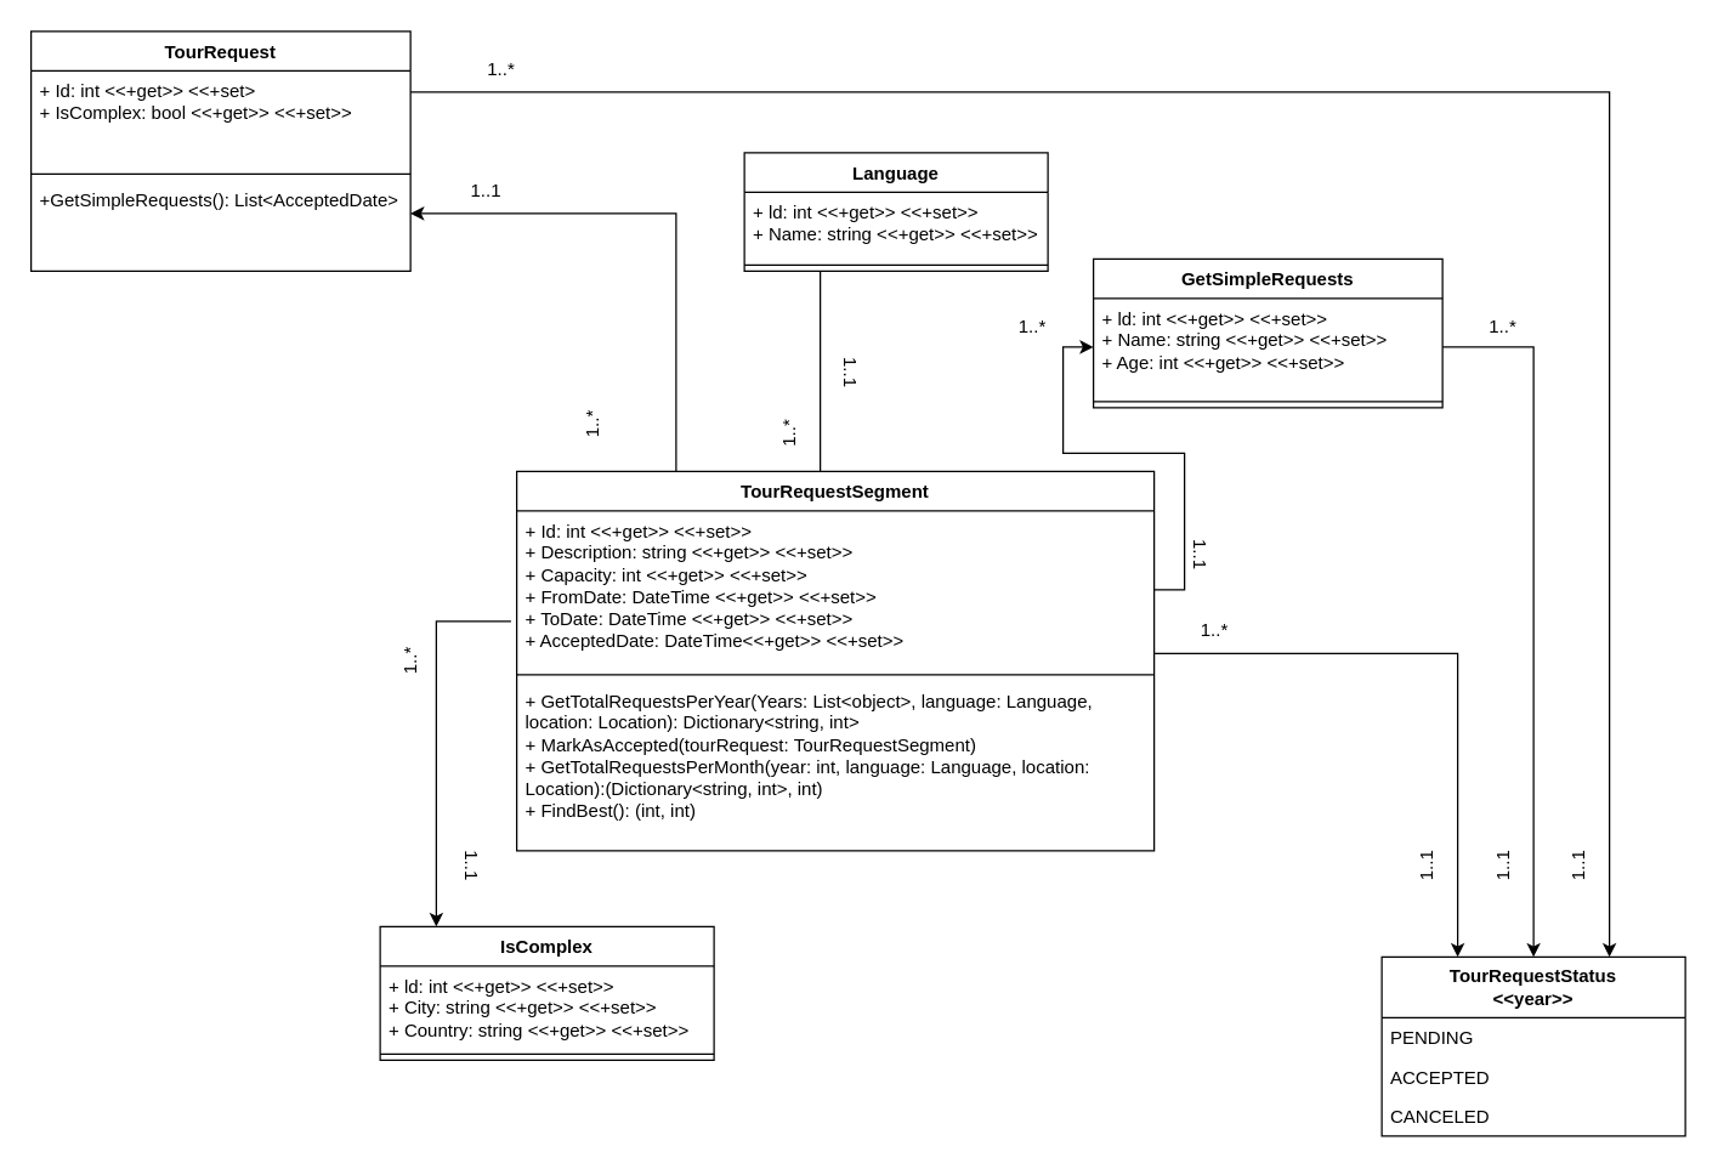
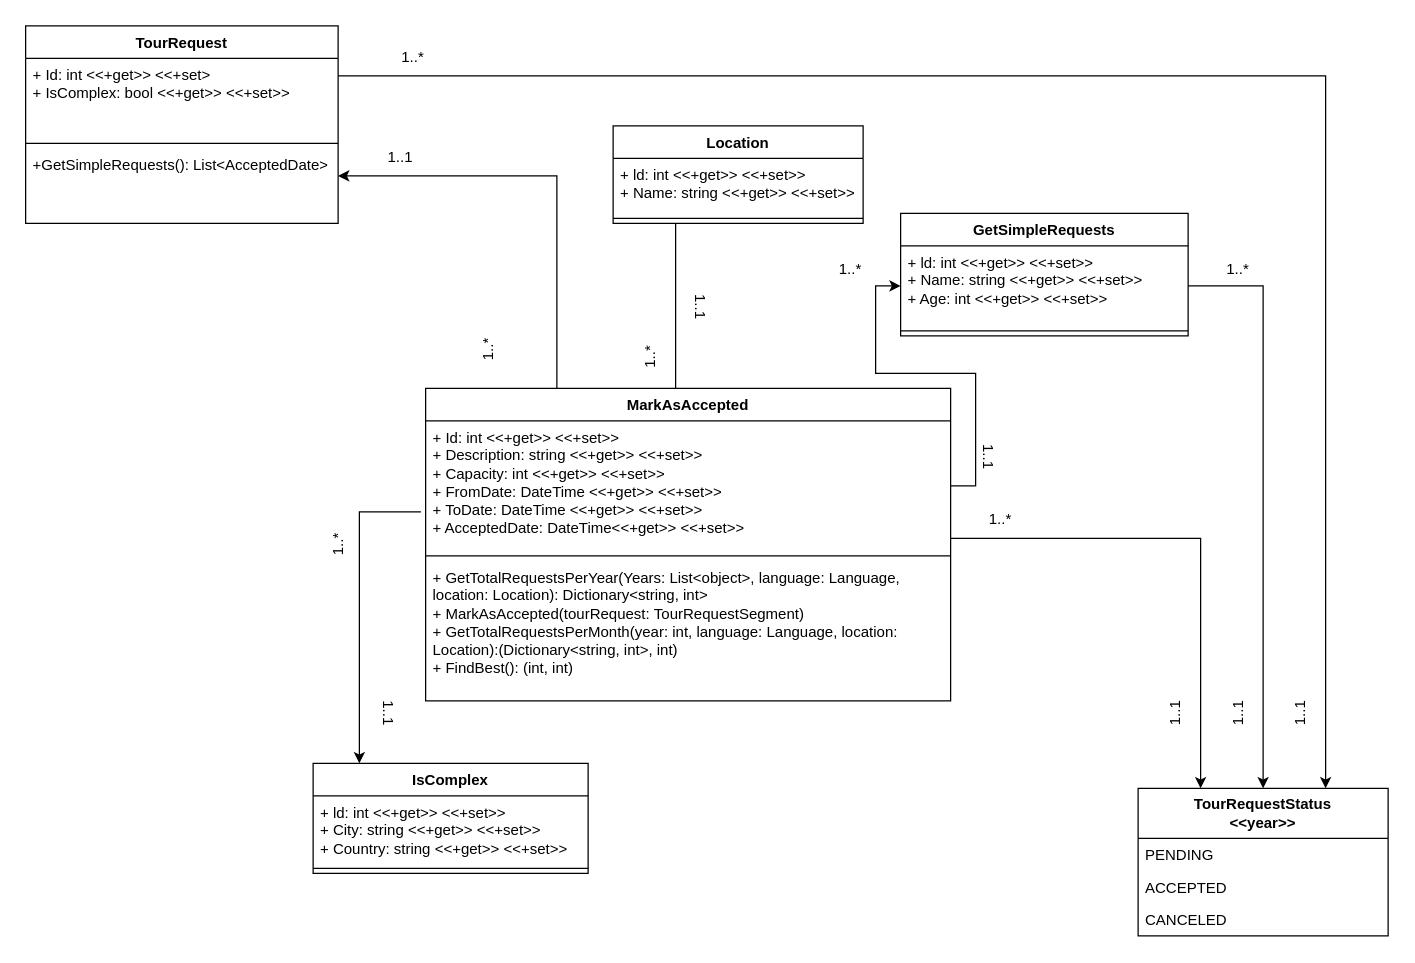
  <mxCell id="0" />
  <mxCell id="1" parent="0" />
  <mxCell id="2" value="TourRequest" style="swimlane;fontStyle=1;align=center;verticalAlign=top;childLayout=stackLayout;horizontal=1;startSize=26;horizontalStack=0;resizeParent=1;resizeParentMax=0;resizeLast=0;collapsible=1;marginBottom=0;whiteSpace=wrap;html=1;" vertex="1" parent="1"><mxGeometry x="20" y="20" width="250" height="158" as="geometry" /></mxCell>
  <mxCell id="3" value="+ Id: int &amp;lt;&amp;lt;+get&amp;gt;&amp;gt; &amp;lt;&amp;lt;+set&amp;gt;&lt;div&gt;+ IsComplex: bool &amp;lt;&amp;lt;+get&amp;gt;&amp;gt; &amp;lt;&amp;lt;+set&amp;gt;&amp;gt;&lt;/div&gt;" style="text;strokeColor=none;fillColor=none;align=left;verticalAlign=top;spacingLeft=4;spacingRight=4;overflow=hidden;rotatable=0;points=[[0,0.5],[1,0.5]];portConstraint=eastwest;whiteSpace=wrap;html=1;" vertex="1" parent="2"><mxGeometry y="26" width="250" height="64" as="geometry" /></mxCell>
  <mxCell id="4" value="" style="line;strokeWidth=1;fillColor=none;align=left;verticalAlign=middle;spacingTop=-1;spacingLeft=3;spacingRight=3;rotatable=0;labelPosition=right;points=[];portConstraint=eastwest;strokeColor=inherit;" vertex="1" parent="2"><mxGeometry y="90" width="250" height="8" as="geometry" /></mxCell>
  <mxCell id="5" value="+GetSimpleRequests():&amp;nbsp;List&amp;lt;AcceptedDate&amp;gt;" style="text;strokeColor=none;fillColor=none;align=left;verticalAlign=top;spacingLeft=4;spacingRight=4;overflow=hidden;rotatable=0;points=[[0,0.5],[1,0.5]];portConstraint=eastwest;whiteSpace=wrap;html=1;" vertex="1" parent="2"><mxGeometry y="98" width="250" height="60" as="geometry" /></mxCell>
  <mxCell id="6" value="&lt;span style=&quot;font-weight: 700;&quot;&gt;TourRequestStatus&lt;/span&gt;&lt;div style=&quot;font-weight: 700;&quot;&gt;&amp;lt;&amp;lt;year&amp;gt;&amp;gt;&lt;/div&gt;" style="swimlane;fontStyle=0;childLayout=stackLayout;horizontal=1;startSize=40;fillColor=none;horizontalStack=0;resizeParent=1;resizeParentMax=0;resizeLast=0;collapsible=1;marginBottom=0;whiteSpace=wrap;html=1;" vertex="1" parent="1"><mxGeometry x="910" y="630" width="200" height="118" as="geometry" /></mxCell>
  <mxCell id="7" value="PENDING" style="text;strokeColor=none;fillColor=none;align=left;verticalAlign=top;spacingLeft=4;spacingRight=4;overflow=hidden;rotatable=0;points=[[0,0.5],[1,0.5]];portConstraint=eastwest;whiteSpace=wrap;html=1;" vertex="1" parent="6"><mxGeometry y="40" width="200" height="26" as="geometry" /></mxCell>
  <mxCell id="8" value="ACCEPTED" style="text;strokeColor=none;fillColor=none;align=left;verticalAlign=top;spacingLeft=4;spacingRight=4;overflow=hidden;rotatable=0;points=[[0,0.5],[1,0.5]];portConstraint=eastwest;whiteSpace=wrap;html=1;" vertex="1" parent="6"><mxGeometry y="66" width="200" height="26" as="geometry" /></mxCell>
  <mxCell id="9" value="CANCELED" style="text;strokeColor=none;fillColor=none;align=left;verticalAlign=top;spacingLeft=4;spacingRight=4;overflow=hidden;rotatable=0;points=[[0,0.5],[1,0.5]];portConstraint=eastwest;whiteSpace=wrap;html=1;" vertex="1" parent="6"><mxGeometry y="92" width="200" height="26" as="geometry" /></mxCell>
- <mxCell id="10" value="TourRequestSegment" style="swimlane;fontStyle=1;align=center;verticalAlign=top;childLayout=stackLayout;horizontal=1;startSize=26;horizontalStack=0;resizeParent=1;resizeParentMax=0;resizeLast=0;collapsible=1;marginBottom=0;whiteSpace=wrap;html=1;" vertex="1" parent="1"><mxGeometry x="340" y="310" width="420" height="250" as="geometry" /></mxCell>
+ <mxCell id="10" value="MarkAsAccepted" style="swimlane;fontStyle=1;align=center;verticalAlign=top;childLayout=stackLayout;horizontal=1;startSize=26;horizontalStack=0;resizeParent=1;resizeParentMax=0;resizeLast=0;collapsible=1;marginBottom=0;whiteSpace=wrap;html=1;" vertex="1" parent="1"><mxGeometry x="340" y="310" width="420" height="250" as="geometry" /></mxCell>
  <mxCell id="11" value="+ Id: int &amp;lt;&amp;lt;+get&amp;gt;&amp;gt; &amp;lt;&amp;lt;+set&amp;gt;&amp;gt;&lt;div&gt;+ Description: string &amp;lt;&amp;lt;+get&amp;gt;&amp;gt; &amp;lt;&amp;lt;+set&amp;gt;&amp;gt;&lt;/div&gt;&lt;div&gt;+ Capacity: int &amp;lt;&amp;lt;+get&amp;gt;&amp;gt; &amp;lt;&amp;lt;+set&amp;gt;&amp;gt;&lt;/div&gt;&lt;div&gt;+ FromDate: DateTime&amp;nbsp;&lt;span style=&quot;background-color: initial;&quot;&gt;&amp;lt;&amp;lt;+get&amp;gt;&amp;gt; &amp;lt;&amp;lt;+set&amp;gt;&amp;gt;&lt;/span&gt;&lt;/div&gt;&lt;div&gt;+ ToDate: DateTime&amp;nbsp;&lt;span style=&quot;background-color: initial;&quot;&gt;&amp;lt;&amp;lt;+get&amp;gt;&amp;gt; &amp;lt;&amp;lt;+set&amp;gt;&amp;gt;&lt;/span&gt;&lt;/div&gt;&lt;div&gt;+ AcceptedDate: DateTime&lt;span style=&quot;background-color: initial;&quot;&gt;&amp;lt;&amp;lt;+get&amp;gt;&amp;gt; &amp;lt;&amp;lt;+set&amp;gt;&amp;gt;&lt;/span&gt;&lt;/div&gt;" style="text;strokeColor=none;fillColor=none;align=left;verticalAlign=top;spacingLeft=4;spacingRight=4;overflow=hidden;rotatable=0;points=[[0,0.5],[1,0.5]];portConstraint=eastwest;whiteSpace=wrap;html=1;" vertex="1" parent="10"><mxGeometry y="26" width="420" height="104" as="geometry" /></mxCell>
  <mxCell id="12" value="" style="line;strokeWidth=1;fillColor=none;align=left;verticalAlign=middle;spacingTop=-1;spacingLeft=3;spacingRight=3;rotatable=0;labelPosition=right;points=[];portConstraint=eastwest;strokeColor=inherit;" vertex="1" parent="10"><mxGeometry y="130" width="420" height="8" as="geometry" /></mxCell>
  <mxCell id="13" value="+ GetTotalRequestsPerYear(Years: List&amp;lt;object&amp;gt;, language: Language, location: Location):&amp;nbsp;Dictionary&amp;lt;string, int&amp;gt;&lt;div&gt;+&amp;nbsp;MarkAsAccepted(tourRequest:&amp;nbsp;TourRequestSegment)&lt;/div&gt;&lt;div&gt;+&amp;nbsp;GetTotalRequestsPerMonth&lt;span style=&quot;background-color: initial;&quot;&gt;(year: int, language: Language, location: Location):&lt;/span&gt;&lt;span style=&quot;background-color: initial;&quot;&gt;(Dictionary&amp;lt;string, int&amp;gt;, int)&lt;/span&gt;&lt;/div&gt;&lt;div&gt;&lt;span style=&quot;background-color: initial;&quot;&gt;+&amp;nbsp;&lt;/span&gt;&lt;span style=&quot;background-color: initial;&quot;&gt;FindBest(): (int, int)&lt;/span&gt;&lt;/div&gt;" style="text;strokeColor=none;fillColor=none;align=left;verticalAlign=top;spacingLeft=4;spacingRight=4;overflow=hidden;rotatable=0;points=[[0,0.5],[1,0.5]];portConstraint=eastwest;whiteSpace=wrap;html=1;" vertex="1" parent="10"><mxGeometry y="138" width="420" height="112" as="geometry" /></mxCell>
- <mxCell id="14" value="Language" style="swimlane;fontStyle=1;align=center;verticalAlign=top;childLayout=stackLayout;horizontal=1;startSize=26;horizontalStack=0;resizeParent=1;resizeParentMax=0;resizeLast=0;collapsible=1;marginBottom=0;whiteSpace=wrap;html=1;" vertex="1" parent="1"><mxGeometry x="490" y="100" width="200" height="78" as="geometry" /></mxCell>
+ <mxCell id="14" value="Location" style="swimlane;fontStyle=1;align=center;verticalAlign=top;childLayout=stackLayout;horizontal=1;startSize=26;horizontalStack=0;resizeParent=1;resizeParentMax=0;resizeLast=0;collapsible=1;marginBottom=0;whiteSpace=wrap;html=1;" vertex="1" parent="1"><mxGeometry x="490" y="100" width="200" height="78" as="geometry" /></mxCell>
  <mxCell id="15" value="+ ld: int &amp;lt;&amp;lt;+get&amp;gt;&amp;gt; &amp;lt;&amp;lt;+set&amp;gt;&amp;gt;&lt;div&gt;+ Name: string &amp;lt;&amp;lt;+get&amp;gt;&amp;gt; &amp;lt;&amp;lt;+set&amp;gt;&amp;gt;&lt;/div&gt;&lt;div&gt;&lt;br&gt;&lt;/div&gt;" style="text;strokeColor=none;fillColor=none;align=left;verticalAlign=top;spacingLeft=4;spacingRight=4;overflow=hidden;rotatable=0;points=[[0,0.5],[1,0.5]];portConstraint=eastwest;whiteSpace=wrap;html=1;" vertex="1" parent="14"><mxGeometry y="26" width="200" height="44" as="geometry" /></mxCell>
  <mxCell id="16" value="" style="line;strokeWidth=1;fillColor=none;align=left;verticalAlign=middle;spacingTop=-1;spacingLeft=3;spacingRight=3;rotatable=0;labelPosition=right;points=[];portConstraint=eastwest;strokeColor=inherit;" vertex="1" parent="14"><mxGeometry y="70" width="200" height="8" as="geometry" /></mxCell>
  <mxCell id="17" value="IsComplex" style="swimlane;fontStyle=1;align=center;verticalAlign=top;childLayout=stackLayout;horizontal=1;startSize=26;horizontalStack=0;resizeParent=1;resizeParentMax=0;resizeLast=0;collapsible=1;marginBottom=0;whiteSpace=wrap;html=1;" vertex="1" parent="1"><mxGeometry x="250" y="610" width="220" height="88" as="geometry" /></mxCell>
  <mxCell id="18" value="+ ld: int &amp;lt;&amp;lt;+get&amp;gt;&amp;gt; &amp;lt;&amp;lt;+set&amp;gt;&amp;gt;&lt;div&gt;+ City: string &amp;lt;&amp;lt;+get&amp;gt;&amp;gt; &amp;lt;&amp;lt;+set&amp;gt;&amp;gt;&lt;/div&gt;&lt;div&gt;+ Country: string &amp;lt;&amp;lt;+get&amp;gt;&amp;gt; &amp;lt;&amp;lt;+set&amp;gt;&amp;gt;&lt;br&gt;&lt;/div&gt;&lt;div&gt;&lt;br&gt;&lt;/div&gt;&lt;div&gt;&lt;br&gt;&lt;/div&gt;" style="text;strokeColor=none;fillColor=none;align=left;verticalAlign=top;spacingLeft=4;spacingRight=4;overflow=hidden;rotatable=0;points=[[0,0.5],[1,0.5]];portConstraint=eastwest;whiteSpace=wrap;html=1;" vertex="1" parent="17"><mxGeometry y="26" width="220" height="54" as="geometry" /></mxCell>
  <mxCell id="19" value="" style="line;strokeWidth=1;fillColor=none;align=left;verticalAlign=middle;spacingTop=-1;spacingLeft=3;spacingRight=3;rotatable=0;labelPosition=right;points=[];portConstraint=eastwest;strokeColor=inherit;" vertex="1" parent="17"><mxGeometry y="80" width="220" height="8" as="geometry" /></mxCell>
  <mxCell id="20" value="GetSimpleRequests" style="swimlane;fontStyle=1;align=center;verticalAlign=top;childLayout=stackLayout;horizontal=1;startSize=26;horizontalStack=0;resizeParent=1;resizeParentMax=0;resizeLast=0;collapsible=1;marginBottom=0;whiteSpace=wrap;html=1;" vertex="1" parent="1"><mxGeometry x="720" y="170" width="230" height="98" as="geometry" /></mxCell>
  <mxCell id="21" value="+ ld: int &amp;lt;&amp;lt;+get&amp;gt;&amp;gt; &amp;lt;&amp;lt;+set&amp;gt;&amp;gt;&lt;div&gt;+ Name: string &amp;lt;&amp;lt;+get&amp;gt;&amp;gt; &amp;lt;&amp;lt;+set&amp;gt;&amp;gt;&lt;/div&gt;&lt;div&gt;+ Age: int &amp;lt;&amp;lt;+get&amp;gt;&amp;gt; &amp;lt;&amp;lt;+set&amp;gt;&amp;gt;&lt;/div&gt;" style="text;strokeColor=none;fillColor=none;align=left;verticalAlign=top;spacingLeft=4;spacingRight=4;overflow=hidden;rotatable=0;points=[[0,0.5],[1,0.5]];portConstraint=eastwest;whiteSpace=wrap;html=1;" vertex="1" parent="20"><mxGeometry y="26" width="230" height="64" as="geometry" /></mxCell>
  <mxCell id="22" value="" style="line;strokeWidth=1;fillColor=none;align=left;verticalAlign=middle;spacingTop=-1;spacingLeft=3;spacingRight=3;rotatable=0;labelPosition=right;points=[];portConstraint=eastwest;strokeColor=inherit;" vertex="1" parent="20"><mxGeometry y="90" width="230" height="8" as="geometry" /></mxCell>
  <mxCell id="23" style="edgeStyle=orthogonalEdgeStyle;rounded=0;orthogonalLoop=1;jettySize=auto;html=1;" edge="1" parent="1" source="21" target="6"><mxGeometry relative="1" as="geometry" /></mxCell>
  <mxCell id="24" style="edgeStyle=orthogonalEdgeStyle;rounded=0;orthogonalLoop=1;jettySize=auto;html=1;endArrow=none;" edge="1" parent="1" source="10" target="14"><mxGeometry relative="1" as="geometry"><mxPoint x="550" y="300" as="sourcePoint" /><Array as="points"><mxPoint x="540" y="220" /><mxPoint x="540" y="220" /></Array></mxGeometry></mxCell>
  <mxCell id="25" style="edgeStyle=orthogonalEdgeStyle;rounded=0;orthogonalLoop=1;jettySize=auto;html=1;exitX=-0.009;exitY=0.7;exitDx=0;exitDy=0;exitPerimeter=0;" edge="1" parent="1" source="11"><mxGeometry relative="1" as="geometry"><mxPoint x="287" y="610" as="targetPoint" /><Array as="points"><mxPoint x="287" y="409" /><mxPoint x="287" y="610" /></Array></mxGeometry></mxCell>
  <mxCell id="26" style="edgeStyle=orthogonalEdgeStyle;rounded=0;orthogonalLoop=1;jettySize=auto;html=1;exitX=0.25;exitY=0;exitDx=0;exitDy=0;" edge="1" parent="1" source="10"><mxGeometry relative="1" as="geometry"><mxPoint x="475" y="310" as="sourcePoint" /><mxPoint x="270" y="140" as="targetPoint" /><Array as="points"><mxPoint x="408" y="140" /><mxPoint x="270" y="140" /></Array></mxGeometry></mxCell>
  <mxCell id="27" style="edgeStyle=orthogonalEdgeStyle;rounded=0;orthogonalLoop=1;jettySize=auto;html=1;entryX=0.25;entryY=0;entryDx=0;entryDy=0;" edge="1" parent="1" source="11" target="6"><mxGeometry relative="1" as="geometry"><mxPoint x="890" y="460" as="targetPoint" /><Array as="points"><mxPoint x="960" y="430" /></Array></mxGeometry></mxCell>
  <mxCell id="28" style="edgeStyle=orthogonalEdgeStyle;rounded=0;orthogonalLoop=1;jettySize=auto;html=1;entryX=0.75;entryY=0;entryDx=0;entryDy=0;" edge="1" parent="1" source="3" target="6"><mxGeometry relative="1" as="geometry"><mxPoint x="990" y="460" as="targetPoint" /><Array as="points"><mxPoint x="1060" y="60" /></Array></mxGeometry></mxCell>
  <mxCell id="29" value="1..1" style="text;html=1;align=center;verticalAlign=middle;whiteSpace=wrap;rounded=0;rotation=-90;" vertex="1" parent="1"><mxGeometry x="910" y="555" width="60" height="30" as="geometry" /></mxCell>
  <mxCell id="30" value="1..1" style="text;html=1;align=center;verticalAlign=middle;whiteSpace=wrap;rounded=0;rotation=-90;" vertex="1" parent="1"><mxGeometry x="960" y="555" width="60" height="30" as="geometry" /></mxCell>
  <mxCell id="31" value="1..1" style="text;html=1;align=center;verticalAlign=middle;whiteSpace=wrap;rounded=0;rotation=-90;" vertex="1" parent="1"><mxGeometry x="1010" y="555" width="60" height="30" as="geometry" /></mxCell>
  <mxCell id="32" value="1..*" style="text;html=1;align=center;verticalAlign=middle;whiteSpace=wrap;rounded=0;" vertex="1" parent="1"><mxGeometry x="770" y="400" width="60" height="30" as="geometry" /></mxCell>
  <mxCell id="33" value="1..*" style="text;html=1;align=center;verticalAlign=middle;whiteSpace=wrap;rounded=0;" vertex="1" parent="1"><mxGeometry x="960" y="200" width="60" height="30" as="geometry" /></mxCell>
  <mxCell id="34" value="1..*" style="text;html=1;align=center;verticalAlign=middle;whiteSpace=wrap;rounded=0;" vertex="1" parent="1"><mxGeometry x="300" y="30" width="60" height="30" as="geometry" /></mxCell>
  <mxCell id="35" value="1..*" style="text;html=1;align=center;verticalAlign=middle;whiteSpace=wrap;rounded=0;rotation=-90;" vertex="1" parent="1"><mxGeometry x="490" y="270" width="60" height="30" as="geometry" /></mxCell>
  <mxCell id="36" value="1..1" style="text;html=1;align=center;verticalAlign=middle;whiteSpace=wrap;rounded=0;rotation=90;" vertex="1" parent="1"><mxGeometry x="530" y="230" width="60" height="30" as="geometry" /></mxCell>
  <mxCell id="37" value="1..*" style="text;html=1;align=center;verticalAlign=middle;whiteSpace=wrap;rounded=0;rotation=-90;" vertex="1" parent="1"><mxGeometry x="360" y="264" width="60" height="30" as="geometry" /></mxCell>
  <mxCell id="38" value="1..1" style="text;html=1;align=center;verticalAlign=middle;whiteSpace=wrap;rounded=0;" vertex="1" parent="1"><mxGeometry x="290" y="110" width="60" height="30" as="geometry" /></mxCell>
  <mxCell id="39" value="1..*" style="text;html=1;align=center;verticalAlign=middle;whiteSpace=wrap;rounded=0;rotation=-90;" vertex="1" parent="1"><mxGeometry x="240" y="420" width="60" height="30" as="geometry" /></mxCell>
  <mxCell id="40" value="1..1" style="text;html=1;align=center;verticalAlign=middle;whiteSpace=wrap;rounded=0;rotation=90;" vertex="1" parent="1"><mxGeometry x="280" y="555" width="60" height="30" as="geometry" /></mxCell>
  <mxCell id="41" style="edgeStyle=orthogonalEdgeStyle;rounded=0;orthogonalLoop=1;jettySize=auto;html=1;" edge="1" parent="1" source="11" target="21"><mxGeometry relative="1" as="geometry" /></mxCell>
  <mxCell id="42" value="1..*" style="text;html=1;align=center;verticalAlign=middle;whiteSpace=wrap;rounded=0;" vertex="1" parent="1"><mxGeometry x="650" y="200" width="60" height="30" as="geometry" /></mxCell>
  <mxCell id="43" value="1..1" style="text;html=1;align=center;verticalAlign=middle;whiteSpace=wrap;rounded=0;rotation=90;" vertex="1" parent="1"><mxGeometry x="760" y="350" width="60" height="30" as="geometry" /></mxCell>
